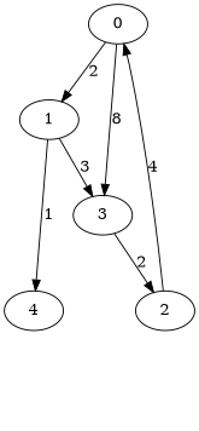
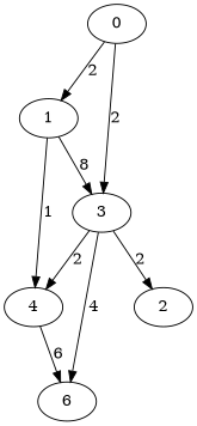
  digraph {
    0
    1
    3
    4
    2
+   6
    0 -> 1 [label=2]
-   0 -> 3 [label=8]
-   1 -> 3 [label=3]
+   0 -> 3 [label=2]
+   1 -> 3 [label=8]
    1 -> 4 [label=1]
+   3 -> 4 [label=2]
    3 -> 2 [label=2]
-   2 -> 0 [label=4]
+   3 -> 6 [label=4]
+   4 -> 6 [label=6]
  }
